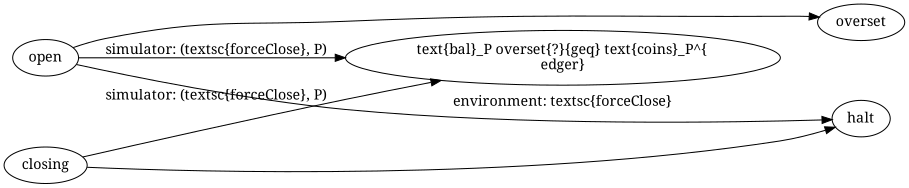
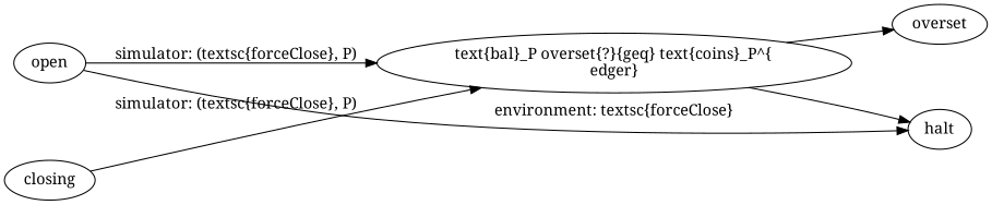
  digraph {
    fontname="Noto Serif"
    rankdir=LR
    node [fontname="Noto Serif"]
    edge [fontname="Noto Serif"]
    open [texlbl="\textsc{open}"]
    n2 [label="\text{bal}_P \overset{?}{\geq} \text{coins}_P^{\ledger}" style=diamond]
    halt [style=rectangle texlbl=halt]
    closing [texlbl="\textsc{closing}"]
    n5 [label=overset texlbl="\textsc{closed}"]
    open -> n2 [label="\simulator: (\textsc{forceClose}, P)"]
    open -> halt [label="\environment: \textsc{forceClose}"]
-   closing -> halt [texlbl=False]
-   open -> n5 [texlbl=True]
+   n2 -> halt [texlbl=False]
+   n2 -> n5 [texlbl=True]
    closing -> n2 [label="\simulator: (\textsc{forceClose}, P)"]
  }
